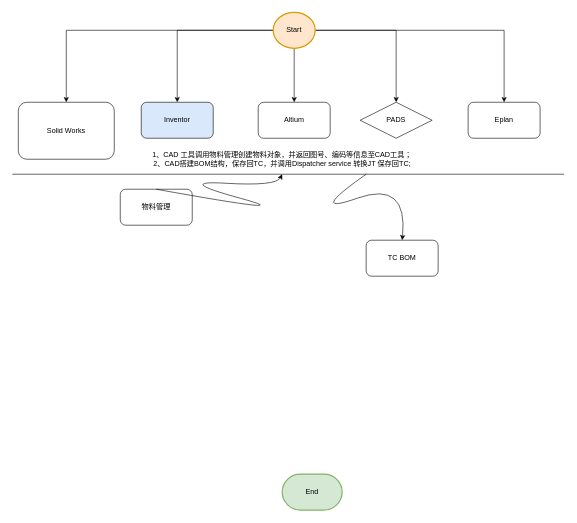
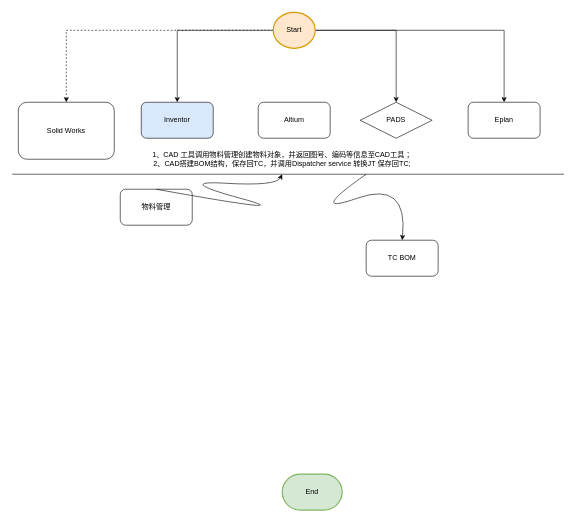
  <mxCell id="0" />
  <mxCell id="1" parent="0" />
  <mxCell id="2" value="End" style="strokeWidth=2;html=1;shape=mxgraph.flowchart.terminator;whiteSpace=wrap;fillColor=#d5e8d4;strokeColor=#82b366;" vertex="1" parent="1"><mxGeometry x="470" y="790" width="100" height="60" as="geometry" /></mxCell>
- <mxCell id="3" style="edgeStyle=orthogonalEdgeStyle;rounded=0;orthogonalLoop=1;jettySize=auto;html=1;entryX=0.5;entryY=0;entryDx=0;entryDy=0;" edge="1" parent="1" source="8" target="11"><mxGeometry relative="1" as="geometry" /></mxCell>
  <mxCell id="4" style="edgeStyle=orthogonalEdgeStyle;rounded=0;orthogonalLoop=1;jettySize=auto;html=1;entryX=0.5;entryY=0;entryDx=0;entryDy=0;" edge="1" parent="1" source="8" target="9"><mxGeometry relative="1" as="geometry" /></mxCell>
- <mxCell id="5" style="edgeStyle=orthogonalEdgeStyle;rounded=0;orthogonalLoop=1;jettySize=auto;html=1;entryX=0.5;entryY=0;entryDx=0;entryDy=0;" edge="1" parent="1" source="8" target="10"><mxGeometry relative="1" as="geometry" /></mxCell>
+ <mxCell id="5" style="edgeStyle=orthogonalEdgeStyle;rounded=0;orthogonalLoop=1;jettySize=auto;html=1;entryX=0.5;entryY=0;entryDx=0;entryDy=0;dashed=1;" edge="1" parent="1" source="8" target="10"><mxGeometry relative="1" as="geometry" /></mxCell>
  <mxCell id="6" style="edgeStyle=orthogonalEdgeStyle;rounded=0;orthogonalLoop=1;jettySize=auto;html=1;entryX=0.5;entryY=0;entryDx=0;entryDy=0;" edge="1" parent="1" source="8" target="12"><mxGeometry relative="1" as="geometry" /></mxCell>
  <mxCell id="7" style="edgeStyle=orthogonalEdgeStyle;rounded=0;orthogonalLoop=1;jettySize=auto;html=1;entryX=0.5;entryY=0;entryDx=0;entryDy=0;" edge="1" parent="1" source="8" target="13"><mxGeometry relative="1" as="geometry" /></mxCell>
  <mxCell id="8" value="Start" style="strokeWidth=2;html=1;shape=mxgraph.flowchart.start_2;whiteSpace=wrap;fillColor=#ffe6cc;strokeColor=#d79b00;" vertex="1" parent="1"><mxGeometry x="455" y="20" width="70" height="60" as="geometry" /></mxCell>
  <mxCell id="9" value="Inventor" style="rounded=1;whiteSpace=wrap;html=1;fillColor=#dae8fc;" vertex="1" parent="1"><mxGeometry x="235" y="170" width="120" height="60" as="geometry" /></mxCell>
  <mxCell id="10" value="Solid Works" style="rounded=1;whiteSpace=wrap;html=1;" vertex="1" parent="1"><mxGeometry x="30" y="170" width="160" height="95" as="geometry" /></mxCell>
  <mxCell id="11" value="Altium" style="rounded=1;whiteSpace=wrap;html=1;" vertex="1" parent="1"><mxGeometry x="430" y="170" width="120" height="60" as="geometry" /></mxCell>
  <mxCell id="12" value="PADS" style="rhombus;whiteSpace=wrap;html=1;" vertex="1" parent="1"><mxGeometry x="600" y="170" width="120" height="60" as="geometry" /></mxCell>
  <mxCell id="13" value="Eplan" style="rounded=1;whiteSpace=wrap;html=1;" vertex="1" parent="1"><mxGeometry x="780" y="170" width="120" height="60" as="geometry" /></mxCell>
  <mxCell id="14" value="物料管理" style="rounded=1;whiteSpace=wrap;html=1;" vertex="1" parent="1"><mxGeometry x="200" y="315" width="120" height="60" as="geometry" /></mxCell>
  <mxCell id="15" value="TC BOM" style="rounded=1;whiteSpace=wrap;html=1;" vertex="1" parent="1"><mxGeometry x="610" y="400" width="120" height="60" as="geometry" /></mxCell>
  <mxCell id="16" value="" style="endArrow=none;html=1;rounded=0;" edge="1" parent="1"><mxGeometry width="50" height="50" relative="1" as="geometry"><mxPoint x="20" y="290" as="sourcePoint" /><mxPoint x="940" y="290" as="targetPoint" /></mxGeometry></mxCell>
  <mxCell id="17" value="" style="curved=1;endArrow=classic;html=1;rounded=0;entryX=0.5;entryY=0;entryDx=0;entryDy=0;" edge="1" parent="1" target="15"><mxGeometry width="50" height="50" relative="1" as="geometry"><mxPoint x="610" y="290" as="sourcePoint" /><mxPoint x="510" y="310" as="targetPoint" /><Array as="points"><mxPoint x="510" y="360" /><mxPoint x="680" y="300" /></Array></mxGeometry></mxCell>
  <mxCell id="18" value="" style="curved=1;endArrow=classic;html=1;rounded=0;exitX=0.5;exitY=0;exitDx=0;exitDy=0;" edge="1" parent="1" source="14"><mxGeometry width="50" height="50" relative="1" as="geometry"><mxPoint x="460" y="360" as="sourcePoint" /><mxPoint x="470" y="290" as="targetPoint" /><Array as="points"><mxPoint x="510" y="360" /><mxPoint x="290" y="300" /><mxPoint x="460" y="310" /></Array></mxGeometry></mxCell>
  <mxCell id="19" value="1、CAD 工具调用物料管理创建物料对象，并返回图号、编码等信息至CAD工具；&lt;br&gt;2、CAD搭建BOM结构，保存回TC，并调用Dispatcher service 转换JT 保存回TC;" style="text;html=1;strokeColor=none;fillColor=none;align=center;verticalAlign=middle;whiteSpace=wrap;rounded=0;" vertex="1" parent="1"><mxGeometry x="220" y="250" width="500" height="30" as="geometry" /></mxCell>
